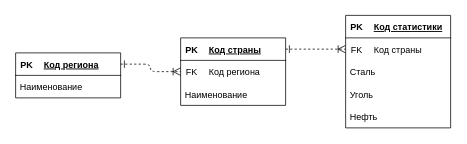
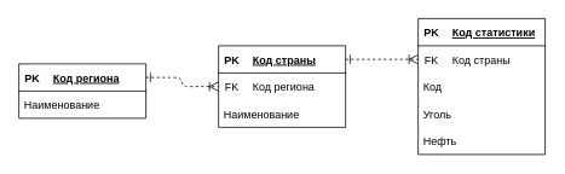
  <mxCell id="0" />
  <mxCell id="1" parent="0" />
  <mxCell id="2" style="edgeStyle=orthogonalEdgeStyle;html=1;labelBackgroundColor=none;startFill=0;startSize=8;endFill=0;endSize=8;fontFamily=Verdana;fontSize=12;exitX=1;exitY=0.5;exitDx=0;exitDy=0;entryX=0;entryY=0.5;entryDx=0;entryDy=0;endArrow=ERoneToMany;startArrow=ERone;dashed=1;" parent="1" source="6" edge="1" target="16"><mxGeometry relative="1" as="geometry"><mxPoint x="240" y="125" as="targetPoint" /><Array as="points" /><mxPoint x="130" y="245" as="sourcePoint" /></mxGeometry></mxCell>
  <mxCell id="3" style="edgeStyle=orthogonalEdgeStyle;html=1;labelBackgroundColor=none;startFill=0;startSize=8;endFill=0;endSize=8;fontFamily=Verdana;fontSize=12;exitX=1;exitY=0.5;exitDx=0;exitDy=0;entryX=0;entryY=0.5;entryDx=0;entryDy=0;endArrow=ERoneToMany;startArrow=ERone;dashed=1;" edge="1" parent="1" source="12" target="26"><mxGeometry relative="1" as="geometry"><mxPoint x="460" y="65" as="targetPoint" /><Array as="points" /><mxPoint x="379.97" y="190" as="sourcePoint" /></mxGeometry></mxCell>
  <mxCell id="4" value="" style="swimlane;fontStyle=0;childLayout=stackLayout;horizontal=1;startSize=0;horizontalStack=0;resizeParent=1;resizeParentMax=0;resizeLast=0;collapsible=1;marginBottom=0;" vertex="1" parent="1"><mxGeometry y="70" width="140" height="60" as="geometry" x="20" /></mxCell>
  <mxCell id="5" value="" style="shape=table;startSize=0;container=1;collapsible=1;childLayout=tableLayout;fixedRows=1;rowLines=0;fontStyle=0;align=center;resizeLast=1;strokeColor=none;fillColor=none;collapsible=0;" vertex="1" parent="4"><mxGeometry width="140" height="30" as="geometry" /></mxCell>
  <mxCell id="6" value="" style="shape=tableRow;horizontal=0;startSize=0;swimlaneHead=0;swimlaneBody=0;fillColor=none;collapsible=0;dropTarget=0;points=[[0,0.5],[1,0.5]];portConstraint=eastwest;top=0;left=0;right=0;bottom=1;" vertex="1" parent="5"><mxGeometry width="140" height="30" as="geometry" /></mxCell>
  <mxCell id="7" value="PK" style="shape=partialRectangle;connectable=0;fillColor=none;top=0;left=0;bottom=0;right=0;fontStyle=1;overflow=hidden;" vertex="1" parent="6"><mxGeometry width="30" height="30" as="geometry"><mxRectangle width="30" height="30" as="alternateBounds" /></mxGeometry></mxCell>
  <mxCell id="8" value="Код региона" style="shape=partialRectangle;connectable=0;fillColor=none;top=0;left=0;bottom=0;right=0;align=left;spacingLeft=6;fontStyle=5;overflow=hidden;" vertex="1" parent="6"><mxGeometry x="30" width="110" height="30" as="geometry"><mxRectangle width="110" height="30" as="alternateBounds" /></mxGeometry></mxCell>
  <mxCell id="9" value="Наименование" style="text;strokeColor=none;fillColor=none;align=left;verticalAlign=middle;spacingLeft=4;spacingRight=4;overflow=hidden;points=[[0,0.5],[1,0.5]];portConstraint=eastwest;rotatable=0;" vertex="1" parent="4"><mxGeometry y="30" width="140" height="30" as="geometry" /></mxCell>
  <mxCell id="10" value="" style="swimlane;fontStyle=0;childLayout=stackLayout;horizontal=1;startSize=0;horizontalStack=0;resizeParent=1;resizeParentMax=0;resizeLast=0;collapsible=1;marginBottom=0;" vertex="1" parent="1"><mxGeometry x="240" y="50" width="140" height="90" as="geometry" /></mxCell>
  <mxCell id="11" value="" style="shape=table;startSize=0;container=1;collapsible=1;childLayout=tableLayout;fixedRows=1;rowLines=0;fontStyle=0;align=center;resizeLast=1;strokeColor=none;fillColor=none;collapsible=0;" vertex="1" parent="10"><mxGeometry width="140" height="30" as="geometry" /></mxCell>
  <mxCell id="12" value="" style="shape=tableRow;horizontal=0;startSize=0;swimlaneHead=0;swimlaneBody=0;fillColor=none;collapsible=0;dropTarget=0;points=[[0,0.5],[1,0.5]];portConstraint=eastwest;top=0;left=0;right=0;bottom=1;" vertex="1" parent="11"><mxGeometry width="140" height="30" as="geometry" /></mxCell>
  <mxCell id="13" value="PK" style="shape=partialRectangle;connectable=0;fillColor=none;top=0;left=0;bottom=0;right=0;fontStyle=1;overflow=hidden;" vertex="1" parent="12"><mxGeometry width="30" height="30" as="geometry"><mxRectangle width="30" height="30" as="alternateBounds" /></mxGeometry></mxCell>
  <mxCell id="14" value="Код страны" style="shape=partialRectangle;connectable=0;fillColor=none;top=0;left=0;bottom=0;right=0;align=left;spacingLeft=6;fontStyle=5;overflow=hidden;" vertex="1" parent="12"><mxGeometry x="30" width="110" height="30" as="geometry"><mxRectangle width="110" height="30" as="alternateBounds" /></mxGeometry></mxCell>
  <mxCell id="15" value="" style="shape=table;startSize=0;container=1;collapsible=1;childLayout=tableLayout;fixedRows=1;rowLines=0;fontStyle=0;align=center;resizeLast=1;strokeColor=none;fillColor=none;collapsible=0;" vertex="1" parent="10"><mxGeometry y="30" width="140" height="30" as="geometry" /></mxCell>
  <mxCell id="16" value="" style="shape=tableRow;horizontal=0;startSize=0;swimlaneHead=0;swimlaneBody=0;fillColor=none;collapsible=0;dropTarget=0;points=[[0,0.5],[1,0.5]];portConstraint=eastwest;top=0;left=0;right=0;bottom=0;" vertex="1" parent="15"><mxGeometry width="140" height="30" as="geometry" /></mxCell>
  <mxCell id="17" value="FK" style="shape=partialRectangle;connectable=0;fillColor=none;top=0;left=0;bottom=0;right=0;fontStyle=0;overflow=hidden;" vertex="1" parent="16"><mxGeometry width="30" height="30" as="geometry"><mxRectangle width="30" height="30" as="alternateBounds" /></mxGeometry></mxCell>
  <mxCell id="18" value="Код региона" style="shape=partialRectangle;connectable=0;fillColor=none;top=0;left=0;bottom=0;right=0;align=left;spacingLeft=6;fontStyle=0;overflow=hidden;" vertex="1" parent="16"><mxGeometry x="30" width="110" height="30" as="geometry"><mxRectangle width="110" height="30" as="alternateBounds" /></mxGeometry></mxCell>
  <mxCell id="19" value="Наименование" style="text;strokeColor=none;fillColor=none;align=left;verticalAlign=middle;spacingLeft=4;spacingRight=4;overflow=hidden;points=[[0,0.5],[1,0.5]];portConstraint=eastwest;rotatable=0;" vertex="1" parent="10"><mxGeometry y="60" width="140" height="30" as="geometry" /></mxCell>
  <mxCell id="20" value="" style="swimlane;fontStyle=0;childLayout=stackLayout;horizontal=1;startSize=0;horizontalStack=0;resizeParent=1;resizeParentMax=0;resizeLast=0;collapsible=1;marginBottom=0;" vertex="1" parent="1"><mxGeometry x="460" y="20" width="140" height="150" as="geometry" /></mxCell>
  <mxCell id="21" value="" style="shape=table;startSize=0;container=1;collapsible=1;childLayout=tableLayout;fixedRows=1;rowLines=0;fontStyle=0;align=center;resizeLast=1;strokeColor=none;fillColor=none;collapsible=0;" vertex="1" parent="20"><mxGeometry width="140" height="30" as="geometry" /></mxCell>
  <mxCell id="22" value="" style="shape=tableRow;horizontal=0;startSize=0;swimlaneHead=0;swimlaneBody=0;fillColor=none;collapsible=0;dropTarget=0;points=[[0,0.5],[1,0.5]];portConstraint=eastwest;top=0;left=0;right=0;bottom=1;" vertex="1" parent="21"><mxGeometry width="140" height="30" as="geometry" /></mxCell>
  <mxCell id="23" value="PK" style="shape=partialRectangle;connectable=0;fillColor=none;top=0;left=0;bottom=0;right=0;fontStyle=1;overflow=hidden;" vertex="1" parent="22"><mxGeometry width="30" height="30" as="geometry"><mxRectangle width="30" height="30" as="alternateBounds" /></mxGeometry></mxCell>
  <mxCell id="24" value="Код статистики" style="shape=partialRectangle;connectable=0;fillColor=none;top=0;left=0;bottom=0;right=0;align=left;spacingLeft=6;fontStyle=5;overflow=hidden;" vertex="1" parent="22"><mxGeometry x="30" width="110" height="30" as="geometry"><mxRectangle width="110" height="30" as="alternateBounds" /></mxGeometry></mxCell>
  <mxCell id="25" value="" style="shape=table;startSize=0;container=1;collapsible=1;childLayout=tableLayout;fixedRows=1;rowLines=0;fontStyle=0;align=center;resizeLast=1;strokeColor=none;fillColor=none;collapsible=0;" vertex="1" parent="20"><mxGeometry y="30" width="140" height="30" as="geometry" /></mxCell>
  <mxCell id="26" value="" style="shape=tableRow;horizontal=0;startSize=0;swimlaneHead=0;swimlaneBody=0;fillColor=none;collapsible=0;dropTarget=0;points=[[0,0.5],[1,0.5]];portConstraint=eastwest;top=0;left=0;right=0;bottom=0;" vertex="1" parent="25"><mxGeometry width="140" height="30" as="geometry" /></mxCell>
  <mxCell id="27" value="FK" style="shape=partialRectangle;connectable=0;fillColor=none;top=0;left=0;bottom=0;right=0;fontStyle=0;overflow=hidden;" vertex="1" parent="26"><mxGeometry width="30" height="30" as="geometry"><mxRectangle width="30" height="30" as="alternateBounds" /></mxGeometry></mxCell>
  <mxCell id="28" value="Код страны" style="shape=partialRectangle;connectable=0;fillColor=none;top=0;left=0;bottom=0;right=0;align=left;spacingLeft=6;fontStyle=0;overflow=hidden;" vertex="1" parent="26"><mxGeometry x="30" width="110" height="30" as="geometry"><mxRectangle width="110" height="30" as="alternateBounds" /></mxGeometry></mxCell>
- <mxCell id="29" value="Сталь" style="text;strokeColor=none;fillColor=none;align=left;verticalAlign=middle;spacingLeft=4;spacingRight=4;overflow=hidden;points=[[0,0.5],[1,0.5]];portConstraint=eastwest;rotatable=0;" vertex="1" parent="20"><mxGeometry y="60" width="140" height="30" as="geometry" /></mxCell>
+ <mxCell id="29" value="Код" style="text;strokeColor=none;fillColor=none;align=left;verticalAlign=middle;spacingLeft=4;spacingRight=4;overflow=hidden;points=[[0,0.5],[1,0.5]];portConstraint=eastwest;rotatable=0;" vertex="1" parent="20"><mxGeometry y="60" width="140" height="30" as="geometry" /></mxCell>
  <mxCell id="30" value="Уголь" style="text;strokeColor=none;fillColor=none;align=left;verticalAlign=middle;spacingLeft=4;spacingRight=4;overflow=hidden;points=[[0,0.5],[1,0.5]];portConstraint=eastwest;rotatable=0;" vertex="1" parent="20"><mxGeometry y="90" width="140" height="30" as="geometry" /></mxCell>
  <mxCell id="31" value="Нефть" style="text;strokeColor=none;fillColor=none;align=left;verticalAlign=middle;spacingLeft=4;spacingRight=4;overflow=hidden;points=[[0,0.5],[1,0.5]];portConstraint=eastwest;rotatable=0;" vertex="1" parent="20"><mxGeometry y="120" width="140" height="30" as="geometry" /></mxCell>
